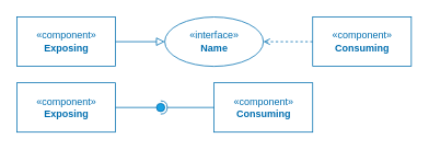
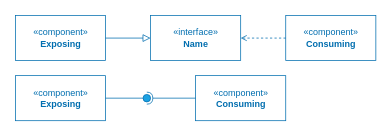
  <mxCell id="0" />
  <mxCell id="1" parent="0" />
- <mxCell id="2" value="«interface»&lt;br&gt;&lt;b&gt;Name&lt;/b&gt;" style="ellipse;html=1;fontColor=#006EAF;fillColor=none;strokeColor=#006EAF;" vertex="1" parent="1"><mxGeometry x="200" y="20" width="120" height="60" as="geometry" /></mxCell>
+ <mxCell id="2" value="«interface»&lt;br&gt;&lt;b&gt;Name&lt;/b&gt;" style="html=1;fontColor=#006EAF;fillColor=none;strokeColor=#006EAF;" vertex="1" parent="1"><mxGeometry x="200" y="20" width="120" height="60" as="geometry" /></mxCell>
  <mxCell id="3" value="" style="rounded=0;orthogonalLoop=1;jettySize=auto;html=1;endArrow=none;endFill=0;sketch=0;sourcePerimeterSpacing=0;targetPerimeterSpacing=0;fontColor=#006EAF;fillColor=#1ba1e2;strokeColor=#006EAF;" edge="1" parent="1" source="6"><mxGeometry relative="1" as="geometry"><mxPoint x="270" y="275" as="sourcePoint" /><mxPoint x="190" y="130" as="targetPoint" /></mxGeometry></mxCell>
  <mxCell id="4" value="" style="rounded=0;orthogonalLoop=1;jettySize=auto;html=1;endArrow=halfCircle;endFill=0;entryX=0.5;entryY=0.5;endSize=6;strokeWidth=1;sketch=0;fontColor=#006EAF;fillColor=#1ba1e2;strokeColor=#006EAF;" edge="1" target="5" parent="1"><mxGeometry relative="1" as="geometry"><mxPoint x="260" y="130" as="sourcePoint" /></mxGeometry></mxCell>
  <mxCell id="5" value="" style="ellipse;whiteSpace=wrap;html=1;align=center;aspect=fixed;resizable=0;points=[];outlineConnect=0;sketch=0;fontColor=#ffffff;fillColor=#1ba1e2;strokeColor=#006EAF;" vertex="1" parent="1"><mxGeometry x="190" y="125" width="10" height="10" as="geometry" /></mxCell>
  <mxCell id="6" value="«component»&lt;br&gt;&lt;b&gt;Exposing&lt;/b&gt;" style="html=1;fontColor=#006EAF;fillColor=none;strokeColor=#006EAF;" vertex="1" parent="1"><mxGeometry x="20" y="100" width="120" height="60" as="geometry" /></mxCell>
  <mxCell id="7" value="«component»&lt;br&gt;&lt;b&gt;Consuming&lt;/b&gt;" style="html=1;fontColor=#006EAF;fillColor=none;strokeColor=#006EAF;" vertex="1" parent="1"><mxGeometry x="260" y="100" width="120" height="60" as="geometry" /></mxCell>
  <mxCell id="8" value="«component»&lt;br&gt;&lt;b&gt;Exposing&lt;/b&gt;" style="html=1;fontColor=#006EAF;fillColor=none;strokeColor=#006EAF;" vertex="1" parent="1"><mxGeometry x="20" y="20" width="120" height="60" as="geometry" /></mxCell>
  <mxCell id="9" value="" style="endArrow=block;html=1;rounded=0;align=center;verticalAlign=bottom;endFill=0;labelBackgroundColor=none;endSize=8;fontColor=#006EAF;fillColor=#1ba1e2;strokeColor=#006EAF;" edge="1" parent="1" source="8" target="2"><mxGeometry relative="1" as="geometry"><mxPoint x="140" y="280" as="sourcePoint" /><mxPoint x="300" y="280" as="targetPoint" /></mxGeometry></mxCell>
  <mxCell id="10" value="" style="resizable=0;html=1;align=center;verticalAlign=top;labelBackgroundColor=none;fontColor=#006EAF;" connectable="0" vertex="1" parent="9"><mxGeometry relative="1" as="geometry" /></mxCell>
  <mxCell id="11" value="«component»&lt;br&gt;&lt;b&gt;Consuming&lt;/b&gt;" style="html=1;fontColor=#006EAF;fillColor=none;strokeColor=#006EAF;" vertex="1" parent="1"><mxGeometry x="380" y="20" width="120" height="60" as="geometry" /></mxCell>
  <mxCell id="12" value="" style="endArrow=open;html=1;rounded=0;align=center;verticalAlign=bottom;dashed=1;endFill=0;labelBackgroundColor=none;fontColor=#006EAF;fillColor=#1ba1e2;strokeColor=#006EAF;" edge="1" parent="1" source="11" target="2"><mxGeometry relative="1" as="geometry"><mxPoint x="190" y="260" as="sourcePoint" /><mxPoint x="350" y="260" as="targetPoint" /></mxGeometry></mxCell>
  <mxCell id="13" value="" style="resizable=0;html=1;align=center;verticalAlign=top;labelBackgroundColor=none;fontColor=#006EAF;" connectable="0" vertex="1" parent="12"><mxGeometry relative="1" as="geometry" /></mxCell>
